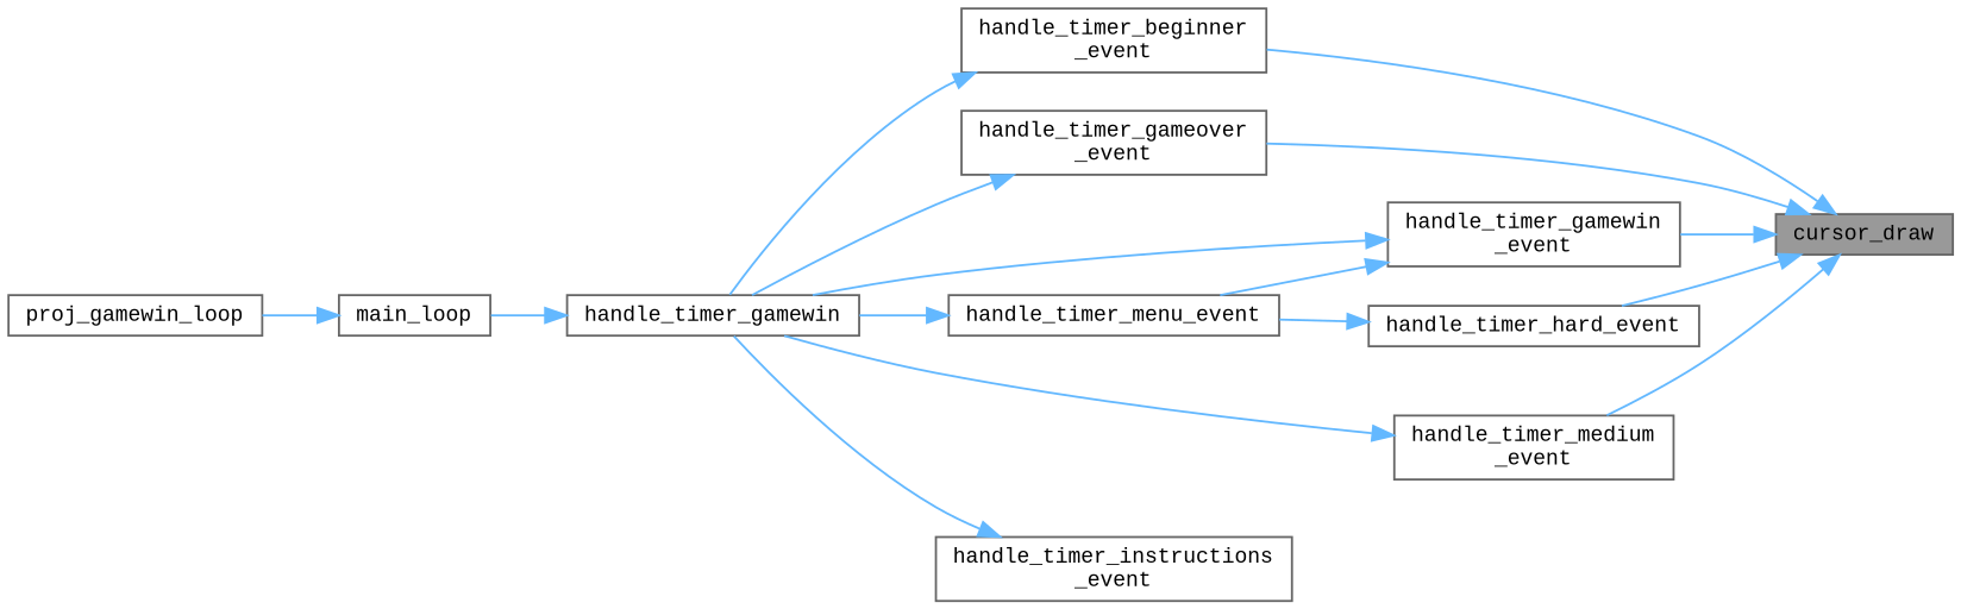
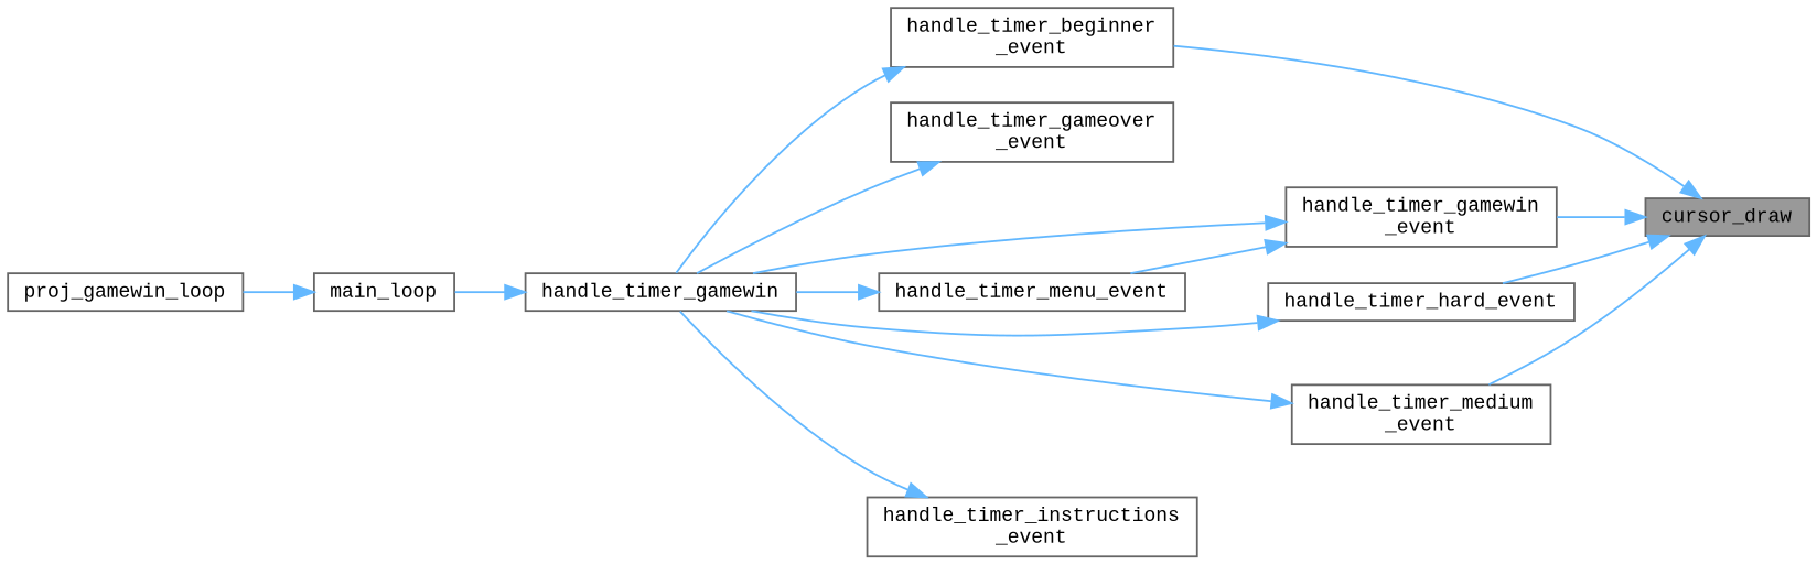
  digraph {
    fontname="Liberation Mono"
    rankdir=RL
    node [color=grey40 fillcolor=white fontname="Liberation Mono" fontsize=10 shape=box style=filled]
    edge [color=steelblue1 dir=back fontname="Liberation Mono" fontsize=10 labelfontname=Helvetica labelfontsize=10 style=solid]
    n1 [color=gray40 fillcolor=grey60 fontcolor=black height=0.2 label=cursor_draw width=0.4]
    n2 [height=0.2 label="handle_timer_beginner\l_event" width=0.4]
    n3 [height=0.2 label="handle_timer_gameover\l_event" width=0.4]
    n4 [height=0.2 label="handle_timer_gamewin\l_event" width=0.4]
    n5 [height=0.2 label=handle_timer_hard_event width=0.4]
    n6 [height=0.2 label="handle_timer_medium\l_event" width=0.4]
    n7 [height=0.2 label=handle_timer_gamewin width=0.4]
    n8 [height=0.2 label=handle_timer_menu_event width=0.4]
    n9 [height=0.2 label="handle_timer_instructions\l_event" width=0.4]
    n10 [height=0.2 label=main_loop width=0.4]
    n11 [height=0.2 label=proj_gamewin_loop width=0.4]
    n1 -> n2
-   n1 -> n3
    n1 -> n4
    n1 -> n5
    n1 -> n6
    n2 -> n7
    n3 -> n7
    n4 -> n7
    n4 -> n8
-   n5 -> n8
+   n5 -> n7
    n6 -> n7
    n7 -> n10
    n8 -> n7
    n9 -> n7
    n10 -> n11
  }
